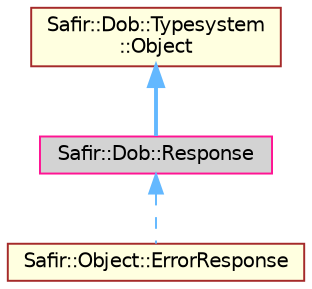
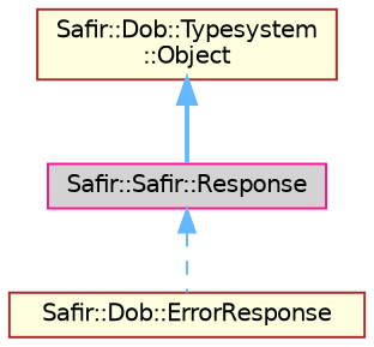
  digraph {
    node [color=brown fillcolor=lightyellow fontname=Helvetica fontsize=10 shape=box style=filled]
    edge [color=steelblue1 dir=back fontname=Helvetica fontsize=10 labelfontname=Helvetica labelfontsize=10]
-   n1 [fontcolor=black height=0.2 label="Safir::Object::ErrorResponse" width=0.4]
-   n2 [color=deeppink fillcolor=lightgrey height=0.2 label="Safir::Dob::Response" width=0.4]
+   n1 [fontcolor=black height=0.2 label="Safir::Dob::ErrorResponse" width=0.4]
+   n2 [color=deeppink fillcolor=lightgrey height=0.2 label="Safir::Safir::Response" width=0.4]
    n3 [height=0.2 label="Safir::Dob::Typesystem\l::Object" width=0.4]
    n2 -> n1 [style=dashed]
    n3 -> n2 [style=bold]
  }
